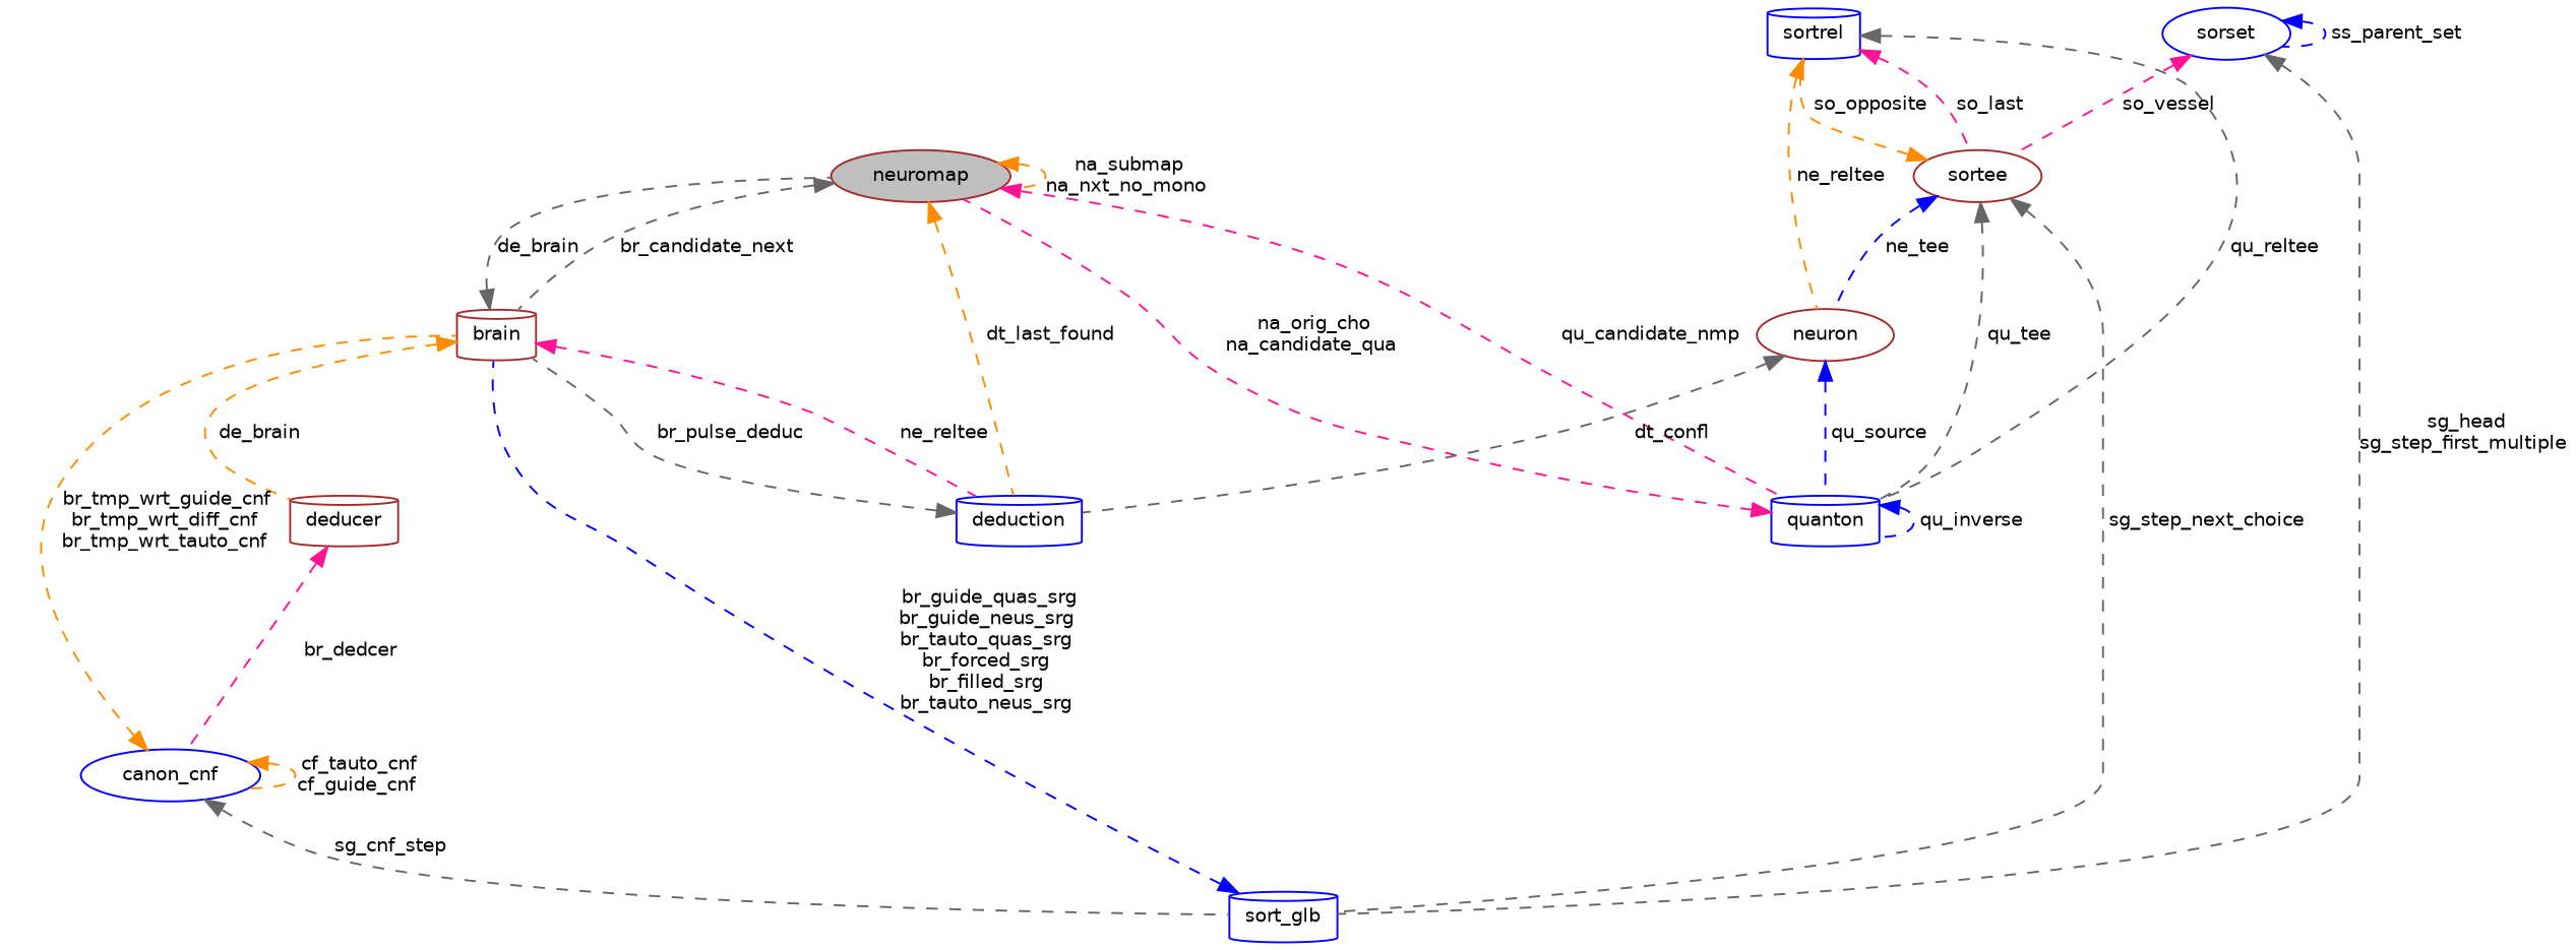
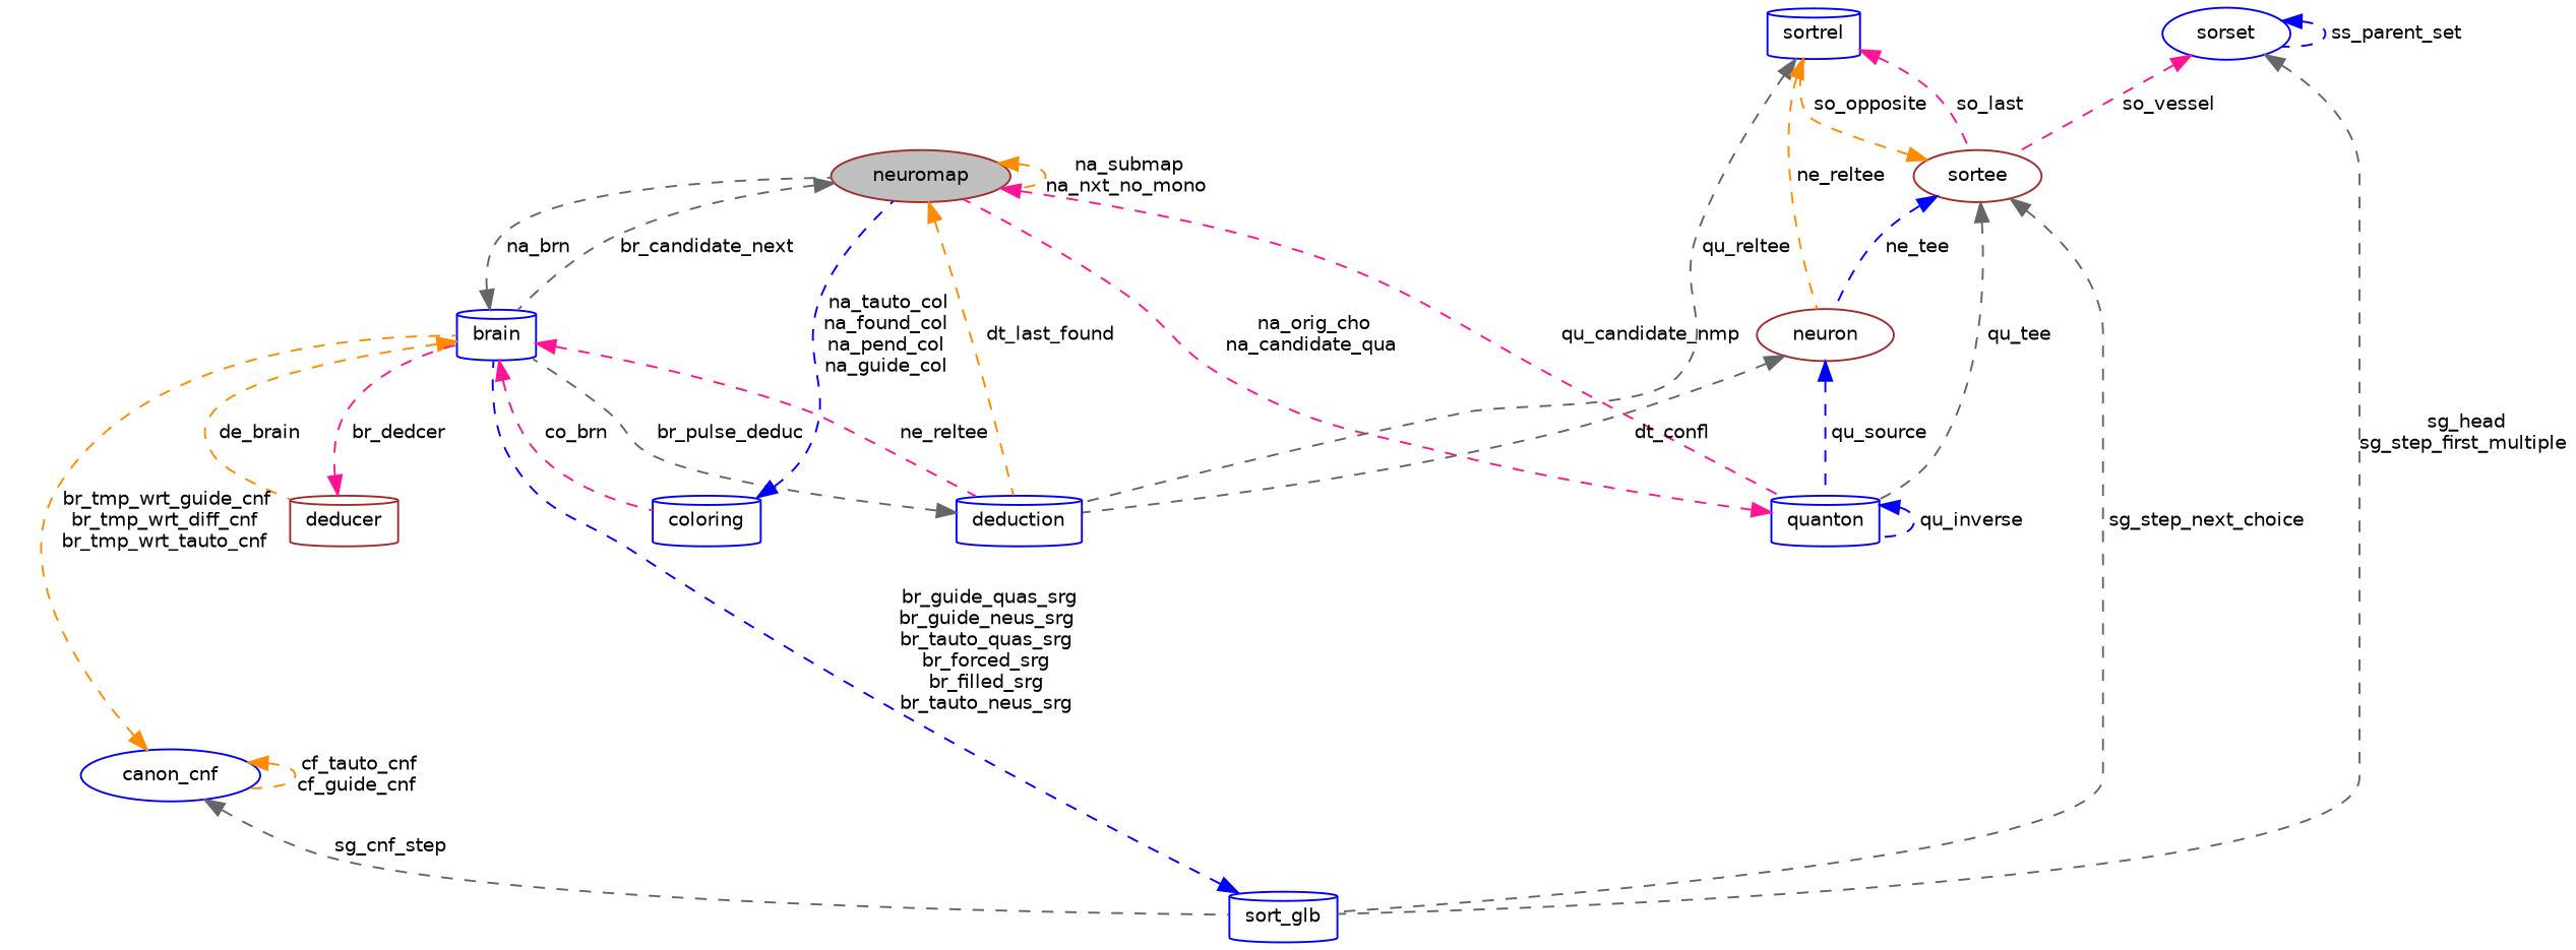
  digraph {
    fontname="DejaVu Sans"
    node [color=blue fillcolor=white fontname="DejaVu Sans" fontsize=10 shape=cylinder style=filled]
    edge [color=gray40 dir=back fontname="DejaVu Sans" fontsize=10 labelfontname=Helvetica labelfontsize=10 style=dashed]
    n1 [color=brown fillcolor=grey75 fontcolor=black height=0.2 label=neuromap shape=ellipse width=0.4]
-   n2 [color=brown height=0.2 label=brain width=0.4]
+   n2 [height=0.2 label=brain width=0.4]
    n3 [height=0.2 label=quanton width=0.4]
    n4 [height=0.2 label=deduction width=0.4]
    n5 [color=brown height=0.2 label=deducer width=0.4]
+   n6 [height=0.2 label=coloring width=0.4]
    n7 [color=brown height=0.2 label=neuron shape=ellipse width=0.4]
    n8 [height=0.2 label=sortrel width=0.4]
    n9 [color=brown height=0.2 label=sortee shape=ellipse width=0.4]
    n10 [height=0.2 label=sort_glb width=0.4]
    n11 [height=0.2 label=sorset shape=ellipse width=0.4]
    n12 [height=0.2 label=canon_cnf shape=ellipse width=0.4]
    n1 -> n1 [color=darkorange label=" na_submap\nna_nxt_no_mono"]
    n1 -> n2 [label=" br_candidate_next"]
    n1 -> n3 [color=deeppink label=" qu_candidate_nmp"]
    n1 -> n4 [color=darkorange label=" dt_last_found"]
-   n2 -> n1 [label=" de_brain"]
+   n2 -> n1 [label=" na_brn"]
    n2 -> n4 [color=deeppink label=" ne_reltee"]
    n2 -> n5 [color=darkorange label=" de_brain"]
+   n2 -> n6 [color=deeppink label=" co_brn"]
    n3 -> n1 [color=deeppink label=" na_orig_cho\nna_candidate_qua"]
    n3 -> n3 [color=blue label=" qu_inverse"]
    n4 -> n2 [label=" br_pulse_deduc"]
-   n5 -> n12 [color=deeppink label=" br_dedcer"]
+   n5 -> n2 [color=deeppink label=" br_dedcer"]
+   n6 -> n1 [color=blue label=" na_tauto_col\nna_found_col\nna_pend_col\nna_guide_col"]
    n7 -> n3 [color=blue label=" qu_source"]
    n7 -> n4 [label=" dt_confl"]
-   n8 -> n3 [label=" qu_reltee"]
+   n8 -> n4 [label=" qu_reltee"]
    n8 -> n7 [color=darkorange label=" ne_reltee"]
    n8 -> n9 [color=deeppink label=" so_last"]
    n9 -> n3 [label=" qu_tee"]
    n9 -> n7 [color=blue label=" ne_tee"]
    n9 -> n8 [color=darkorange label=" so_opposite"]
    n9 -> n10 [label=" sg_step_next_choice"]
    n10 -> n2 [color=blue label=" br_guide_quas_srg\nbr_guide_neus_srg\nbr_tauto_quas_srg\nbr_forced_srg\nbr_filled_srg\nbr_tauto_neus_srg"]
    n11 -> n9 [color=deeppink label=" so_vessel"]
    n11 -> n10 [label=" sg_head\nsg_step_first_multiple"]
    n11 -> n11 [color=blue label=" ss_parent_set"]
    n12 -> n2 [color=darkorange label=" br_tmp_wrt_guide_cnf\nbr_tmp_wrt_diff_cnf\nbr_tmp_wrt_tauto_cnf"]
    n12 -> n10 [label=" sg_cnf_step"]
    n12 -> n12 [color=darkorange label=" cf_tauto_cnf\ncf_guide_cnf"]
  }
